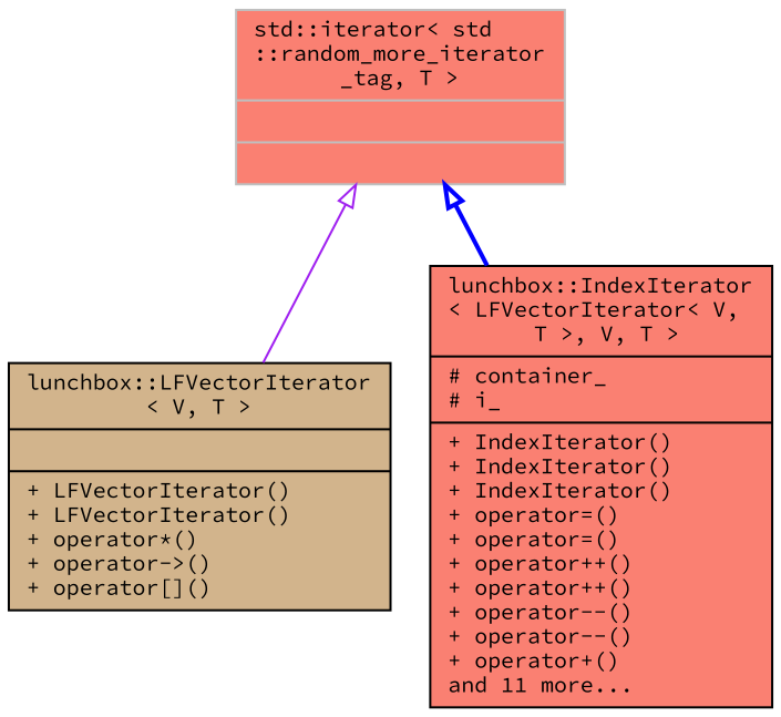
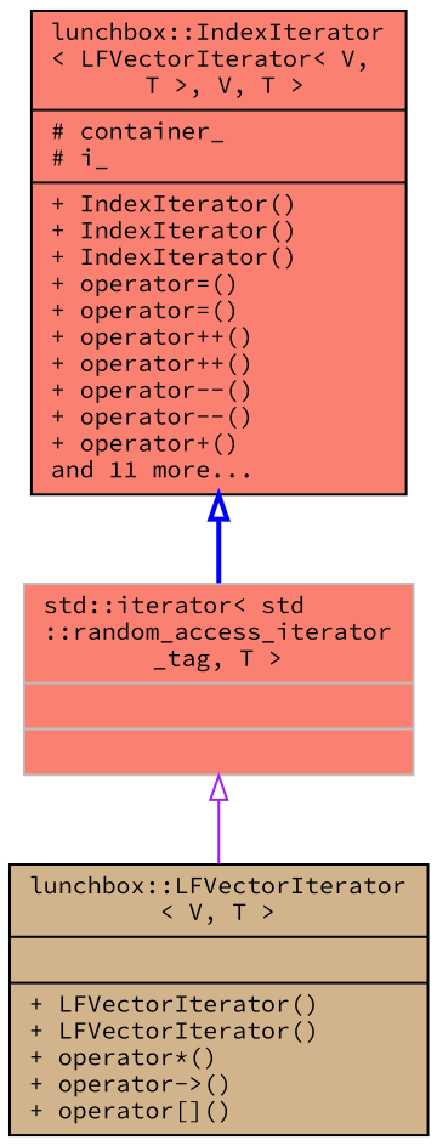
  digraph {
    fontname="Source Code Pro"
    node [color=black fillcolor=salmon fontname="Source Code Pro" fontsize=10 shape=record style=filled]
    edge [arrowtail=onormal dir=back fontname="Source Code Pro" fontsize=10 labelfontname=Sans labelfontsize=10]
    n1 [fillcolor=tan fontcolor=black height=0.2 label="{lunchbox::LFVectorIterator\l\< V, T \>\n||+ LFVectorIterator()\l+ LFVectorIterator()\l+ operator*()\l+ operator-\>()\l+ operator[]()\l}" width=0.4]
    n2 [height=0.2 label="{lunchbox::IndexIterator\l\< LFVectorIterator\< V,\l T \>, V, T \>\n|# container_\l# i_\l|+ IndexIterator()\l+ IndexIterator()\l+ IndexIterator()\l+ operator=()\l+ operator=()\l+ operator++()\l+ operator++()\l+ operator--()\l+ operator--()\l+ operator+()\land 11 more...\l}" width=0.4]
-   n3 [color=grey75 height=0.2 label="{std::iterator\< std\l::random_more_iterator\l_tag, T \>\n||}" width=0.4]
+   n3 [color=grey75 height=0.2 label="{std::iterator\< std\l::random_access_iterator\l_tag, T \>\n||}" width=0.4]
    n3 -> n1 [color=purple style=solid]
-   n3 -> n2 [color=blue style=bold]
+   n2 -> n3 [color=blue style=bold]
  }
